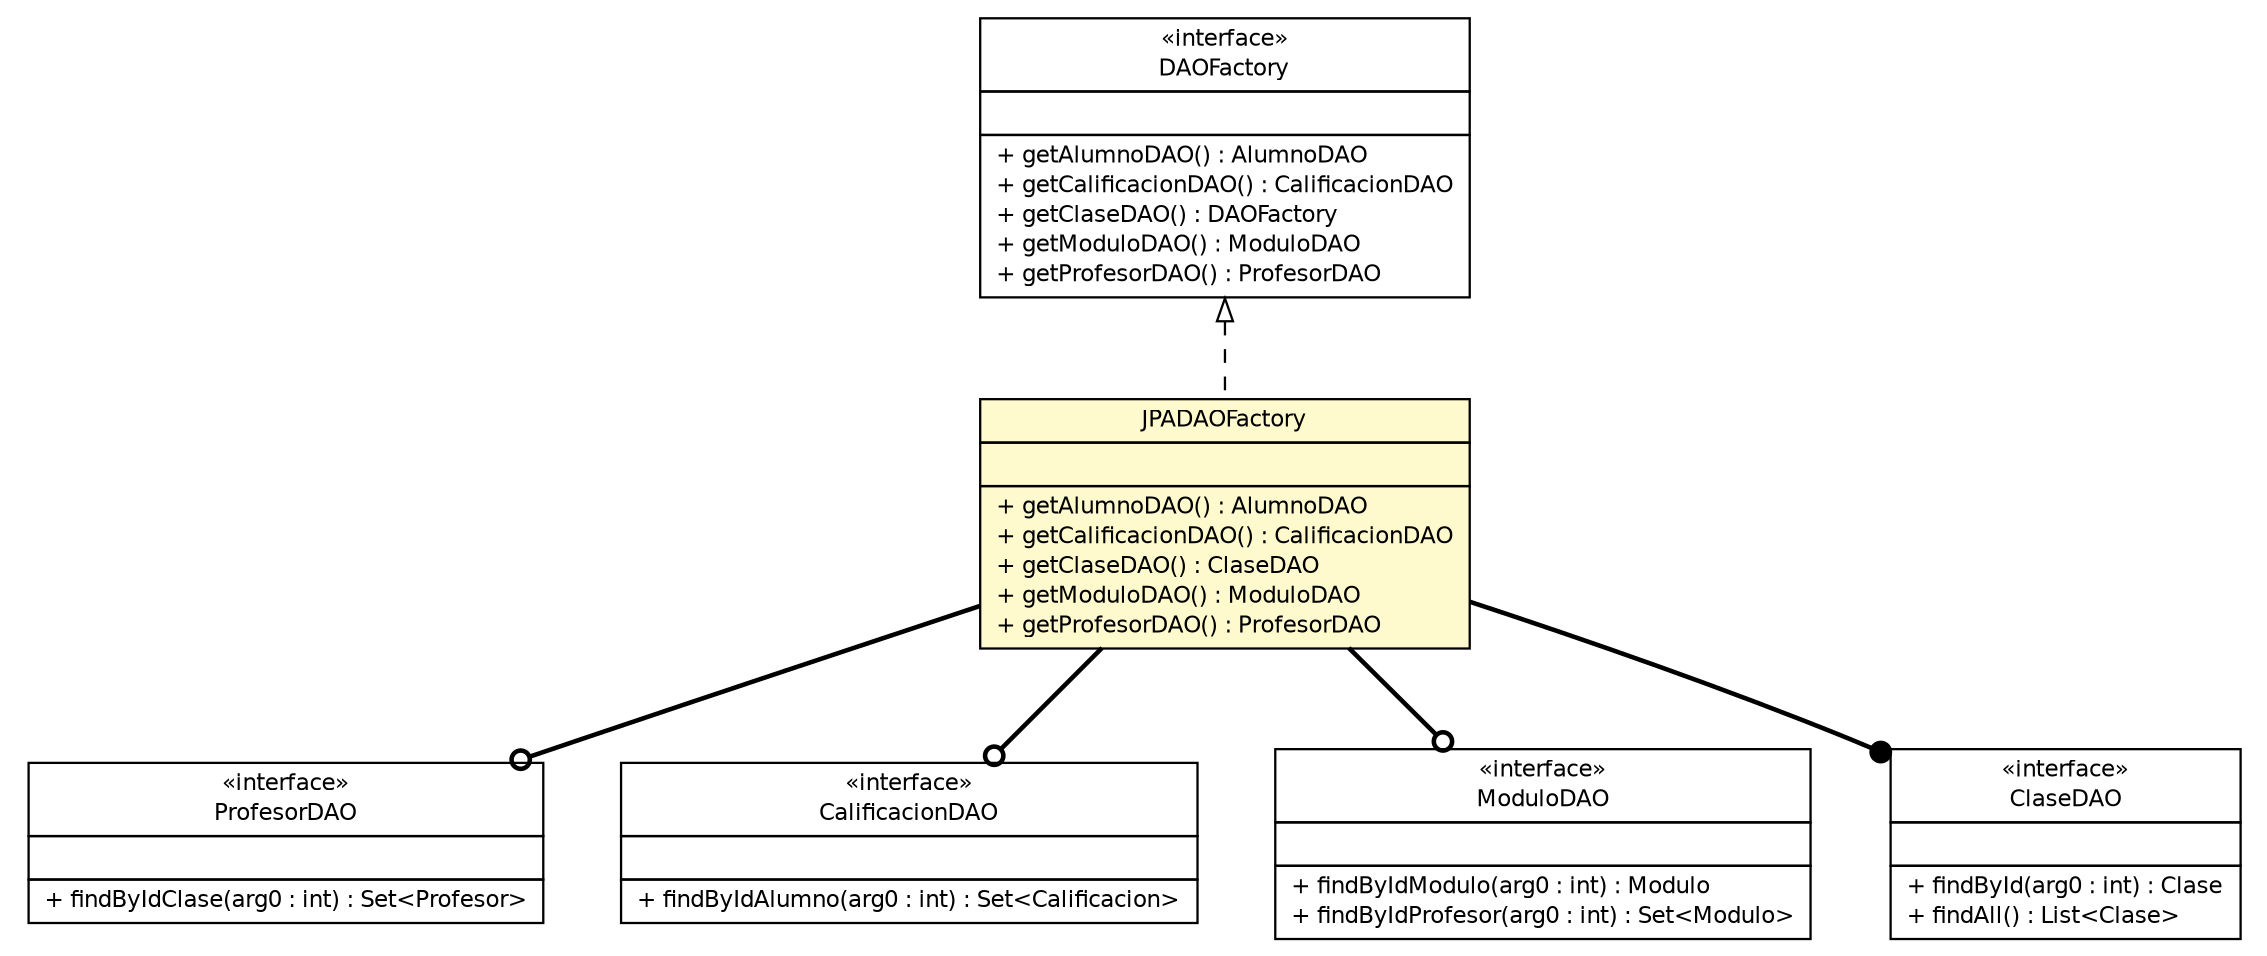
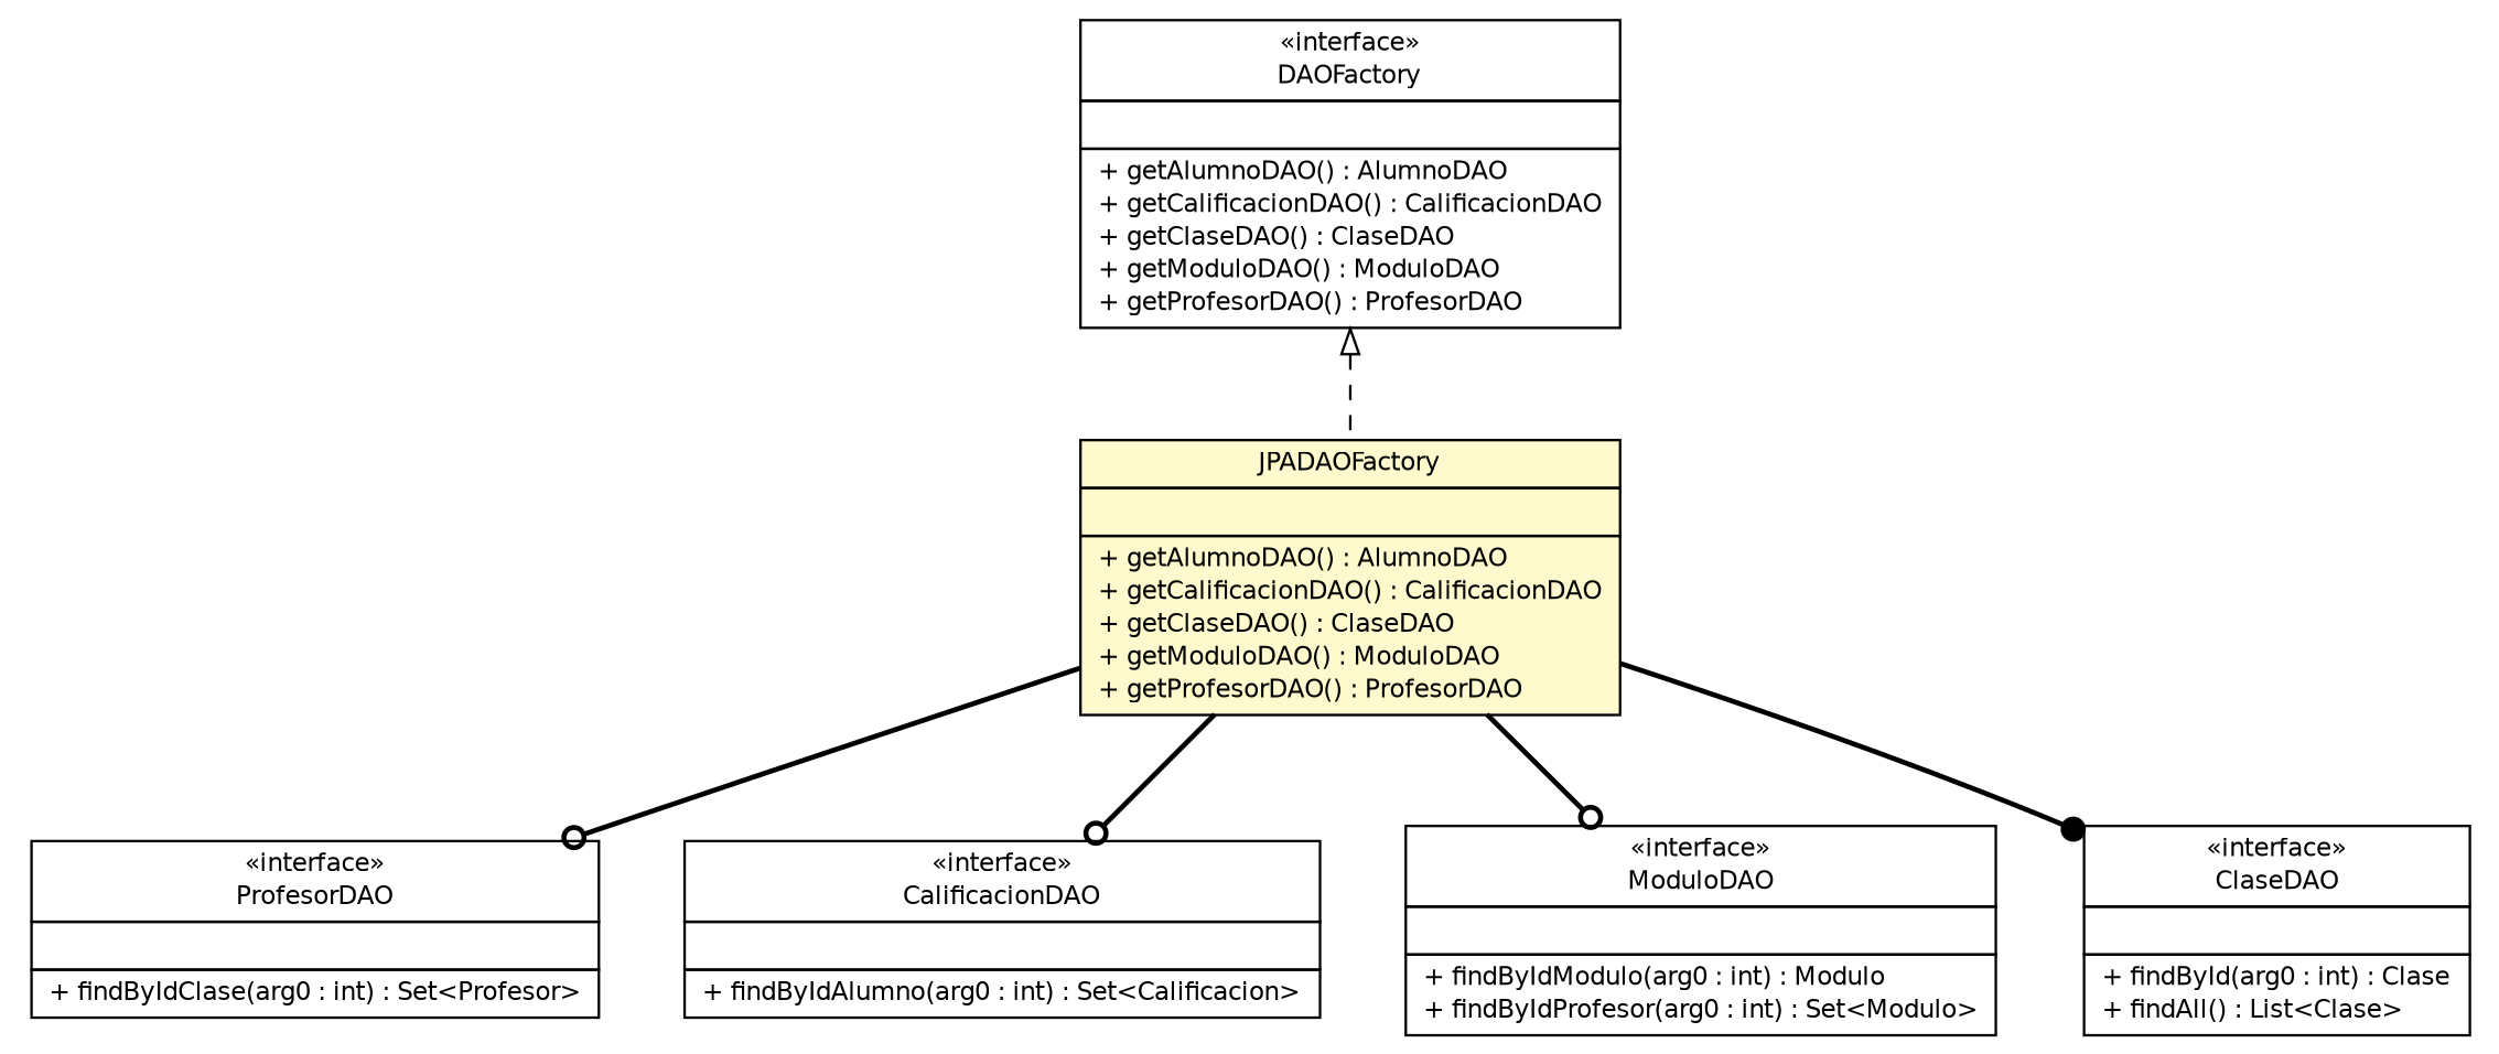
  digraph {
    nodesep=0.25
    ranksep=0.5
    node [fontcolor=black fontname=Helvetica fontsize=10.0 shape=plaintext]
    edge [arrowhead=odot color=black fontcolor=black fontname=Helvetica fontsize=10.0 headport=p labelfontname=Helvetica labelfontsize=10 style=bold tailport=p]
    n1 [label=<<table title="curso.java.app.miniclase.dao.jpa.JPADAOFactory" border="0" cellborder="1" cellspacing="0" cellpadding="2" port="p" bgcolor="lemonChiffon" href="./JPADAOFactory.html"> 		<tr><td><table border="0" cellspacing="0" cellpadding="1"> <tr><td align="center" balign="center"> JPADAOFactory </td></tr> 		</table></td></tr> 		<tr><td><table border="0" cellspacing="0" cellpadding="1"> <tr><td align="left" balign="left">  </td></tr> 		</table></td></tr> 		<tr><td><table border="0" cellspacing="0" cellpadding="1"> <tr><td align="left" balign="left"> + getAlumnoDAO() : AlumnoDAO </td></tr> <tr><td align="left" balign="left"> + getCalificacionDAO() : CalificacionDAO </td></tr> <tr><td align="left" balign="left"> + getClaseDAO() : ClaseDAO </td></tr> <tr><td align="left" balign="left"> + getModuloDAO() : ModuloDAO </td></tr> <tr><td align="left" balign="left"> + getProfesorDAO() : ProfesorDAO </td></tr> 		</table></td></tr> 		</table>>]
    n2 [label=<<table title="curso.java.app.miniclase.dao.ProfesorDAO" border="0" cellborder="1" cellspacing="0" cellpadding="2" port="p" href="http://java.sun.com/j2se/1.4.2/docs/api/curso/java/app/miniclase/dao/ProfesorDAO.html"> 		<tr><td><table border="0" cellspacing="0" cellpadding="1"> <tr><td align="center" balign="center"> &#171;interface&#187; </td></tr> <tr><td align="center" balign="center"> ProfesorDAO </td></tr> 		</table></td></tr> 		<tr><td><table border="0" cellspacing="0" cellpadding="1"> <tr><td align="left" balign="left">  </td></tr> 		</table></td></tr> 		<tr><td><table border="0" cellspacing="0" cellpadding="1"> <tr><td align="left" balign="left"> + findByIdClase(arg0 : int) : Set&lt;Profesor&gt; </td></tr> 		</table></td></tr> 		</table>>]
    n3 [label=<<table title="curso.java.app.miniclase.dao.CalificacionDAO" border="0" cellborder="1" cellspacing="0" cellpadding="2" port="p" href="http://java.sun.com/j2se/1.4.2/docs/api/curso/java/app/miniclase/dao/CalificacionDAO.html"> 		<tr><td><table border="0" cellspacing="0" cellpadding="1"> <tr><td align="center" balign="center"> &#171;interface&#187; </td></tr> <tr><td align="center" balign="center"> CalificacionDAO </td></tr> 		</table></td></tr> 		<tr><td><table border="0" cellspacing="0" cellpadding="1"> <tr><td align="left" balign="left">  </td></tr> 		</table></td></tr> 		<tr><td><table border="0" cellspacing="0" cellpadding="1"> <tr><td align="left" balign="left"> + findByIdAlumno(arg0 : int) : Set&lt;Calificacion&gt; </td></tr> 		</table></td></tr> 		</table>>]
    n4 [label=<<table title="curso.java.app.miniclase.dao.ModuloDAO" border="0" cellborder="1" cellspacing="0" cellpadding="2" port="p" href="http://java.sun.com/j2se/1.4.2/docs/api/curso/java/app/miniclase/dao/ModuloDAO.html"> 		<tr><td><table border="0" cellspacing="0" cellpadding="1"> <tr><td align="center" balign="center"> &#171;interface&#187; </td></tr> <tr><td align="center" balign="center"> ModuloDAO </td></tr> 		</table></td></tr> 		<tr><td><table border="0" cellspacing="0" cellpadding="1"> <tr><td align="left" balign="left">  </td></tr> 		</table></td></tr> 		<tr><td><table border="0" cellspacing="0" cellpadding="1"> <tr><td align="left" balign="left"> + findByIdModulo(arg0 : int) : Modulo </td></tr> <tr><td align="left" balign="left"> + findByIdProfesor(arg0 : int) : Set&lt;Modulo&gt; </td></tr> 		</table></td></tr> 		</table>>]
    n5 [label=<<table title="curso.java.app.miniclase.dao.ClaseDAO" border="0" cellborder="1" cellspacing="0" cellpadding="2" port="p" href="http://java.sun.com/j2se/1.4.2/docs/api/curso/java/app/miniclase/dao/ClaseDAO.html"> 		<tr><td><table border="0" cellspacing="0" cellpadding="1"> <tr><td align="center" balign="center"> &#171;interface&#187; </td></tr> <tr><td align="center" balign="center"> ClaseDAO </td></tr> 		</table></td></tr> 		<tr><td><table border="0" cellspacing="0" cellpadding="1"> <tr><td align="left" balign="left">  </td></tr> 		</table></td></tr> 		<tr><td><table border="0" cellspacing="0" cellpadding="1"> <tr><td align="left" balign="left"> + findById(arg0 : int) : Clase </td></tr> <tr><td align="left" balign="left"> + findAll() : List&lt;Clase&gt; </td></tr> 		</table></td></tr> 		</table>>]
-   n6 [label=<<table title="curso.java.app.miniclase.dao.DAOFactory" border="0" cellborder="1" cellspacing="0" cellpadding="2" port="p" href="http://java.sun.com/j2se/1.4.2/docs/api/curso/java/app/miniclase/dao/DAOFactory.html"> 		<tr><td><table border="0" cellspacing="0" cellpadding="1"> <tr><td align="center" balign="center"> &#171;interface&#187; </td></tr> <tr><td align="center" balign="center"> DAOFactory </td></tr> 		</table></td></tr> 		<tr><td><table border="0" cellspacing="0" cellpadding="1"> <tr><td align="left" balign="left">  </td></tr> 		</table></td></tr> 		<tr><td><table border="0" cellspacing="0" cellpadding="1"> <tr><td align="left" balign="left"> + getAlumnoDAO() : AlumnoDAO </td></tr> <tr><td align="left" balign="left"> + getCalificacionDAO() : CalificacionDAO </td></tr> <tr><td align="left" balign="left"> + getClaseDAO() : DAOFactory </td></tr> <tr><td align="left" balign="left"> + getModuloDAO() : ModuloDAO </td></tr> <tr><td align="left" balign="left"> + getProfesorDAO() : ProfesorDAO </td></tr> 		</table></td></tr> 		</table>>]
+   n6 [label=<<table title="curso.java.app.miniclase.dao.DAOFactory" border="0" cellborder="1" cellspacing="0" cellpadding="2" port="p" href="http://java.sun.com/j2se/1.4.2/docs/api/curso/java/app/miniclase/dao/DAOFactory.html"> 		<tr><td><table border="0" cellspacing="0" cellpadding="1"> <tr><td align="center" balign="center"> &#171;interface&#187; </td></tr> <tr><td align="center" balign="center"> DAOFactory </td></tr> 		</table></td></tr> 		<tr><td><table border="0" cellspacing="0" cellpadding="1"> <tr><td align="left" balign="left">  </td></tr> 		</table></td></tr> 		<tr><td><table border="0" cellspacing="0" cellpadding="1"> <tr><td align="left" balign="left"> + getAlumnoDAO() : AlumnoDAO </td></tr> <tr><td align="left" balign="left"> + getCalificacionDAO() : CalificacionDAO </td></tr> <tr><td align="left" balign="left"> + getClaseDAO() : ClaseDAO </td></tr> <tr><td align="left" balign="left"> + getModuloDAO() : ModuloDAO </td></tr> <tr><td align="left" balign="left"> + getProfesorDAO() : ProfesorDAO </td></tr> 		</table></td></tr> 		</table>>]
    n1 -> n2
    n1 -> n3
    n1 -> n4
    n1 -> n5 [arrowhead=dot]
    n6 -> n1 [arrowtail=empty dir=back fontsize=10 style=dashed arrowhead="" color="" fontcolor=""]
  }
